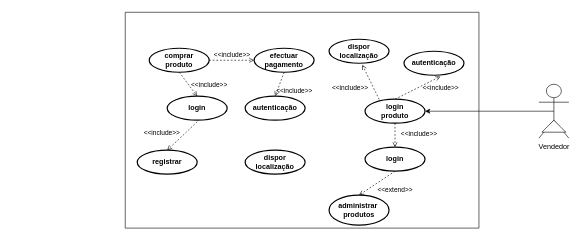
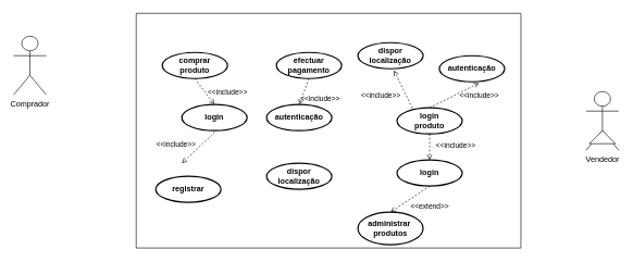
  <mxCell id="0" />
  <mxCell id="1" parent="0" />
+ <mxCell id="2" value="Comprador" style="shape=umlActor;verticalLabelPosition=bottom;verticalAlign=top;html=1;outlineConnect=0;" vertex="1" parent="1"><mxGeometry x="20" y="55" width="50" height="90" as="geometry" /></mxCell>
  <mxCell id="3" value="" style="swimlane;startSize=0;" vertex="1" parent="1"><mxGeometry x="208" y="20" width="590" height="360" as="geometry" /></mxCell>
  <mxCell id="4" value="&lt;b&gt;comprar&lt;/b&gt;&lt;div&gt;&lt;b&gt;produto&lt;/b&gt;&lt;/div&gt;" style="strokeWidth=2;html=1;shape=mxgraph.flowchart.start_1;whiteSpace=wrap;" vertex="1" parent="3"><mxGeometry x="40" y="60" width="100" height="40" as="geometry" /></mxCell>
  <mxCell id="5" value="&lt;b&gt;login&lt;/b&gt;" style="strokeWidth=2;html=1;shape=mxgraph.flowchart.start_1;whiteSpace=wrap;" vertex="1" parent="3"><mxGeometry x="70" y="140" width="100" height="40" as="geometry" /></mxCell>
  <mxCell id="6" value="&amp;lt;&amp;lt;include&amp;gt;&amp;gt;" style="html=1;verticalAlign=bottom;labelBackgroundColor=none;endArrow=open;endFill=0;dashed=1;rounded=0;entryX=0.5;entryY=0;entryDx=0;entryDy=0;entryPerimeter=0;exitX=0.5;exitY=1;exitDx=0;exitDy=0;exitPerimeter=0;" edge="1" parent="3" source="4" target="5"><mxGeometry x="1" y="22" width="160" relative="1" as="geometry"><mxPoint x="140" y="120" as="sourcePoint" /><mxPoint x="230" y="210" as="targetPoint" /><mxPoint x="2" y="3" as="offset" /></mxGeometry></mxCell>
- <mxCell id="7" value="&lt;b&gt;registrar&lt;/b&gt;" style="strokeWidth=2;html=1;shape=mxgraph.flowchart.start_1;whiteSpace=wrap;" vertex="1" parent="3"><mxGeometry x="20" y="230" width="100" height="40" as="geometry" /></mxCell>
+ <mxCell id="7" value="&lt;b&gt;registrar&lt;/b&gt;" style="strokeWidth=2;html=1;shape=mxgraph.flowchart.start_1;whiteSpace=wrap;" vertex="1" parent="3"><mxGeometry x="30" y="250" width="100" height="40" as="geometry" /></mxCell>
  <mxCell id="8" value="&amp;lt;&amp;lt;include&amp;gt;&amp;gt;" style="html=1;verticalAlign=bottom;labelBackgroundColor=none;endArrow=open;endFill=0;dashed=1;rounded=0;exitX=0.501;exitY=1.067;exitDx=0;exitDy=0;exitPerimeter=0;entryX=0.5;entryY=0;entryDx=0;entryDy=0;entryPerimeter=0;" edge="1" parent="3" source="5"><mxGeometry x="0.812" y="-21" width="160" relative="1" as="geometry"><mxPoint x="120" y="240" as="sourcePoint" /><mxPoint x="70" y="230" as="targetPoint" /><mxPoint as="offset" /></mxGeometry></mxCell>
  <mxCell id="9" value="&lt;b&gt;login&lt;/b&gt;&lt;div&gt;&lt;b&gt;produto&lt;/b&gt;&lt;/div&gt;" style="strokeWidth=2;html=1;shape=mxgraph.flowchart.start_1;whiteSpace=wrap;" vertex="1" parent="3"><mxGeometry x="400" y="145" width="100" height="40" as="geometry" /></mxCell>
  <mxCell id="10" value="&lt;b&gt;login&lt;/b&gt;" style="strokeWidth=2;html=1;shape=mxgraph.flowchart.start_1;whiteSpace=wrap;" vertex="1" parent="3"><mxGeometry x="400" y="225" width="100" height="40" as="geometry" /></mxCell>
  <mxCell id="11" value="&amp;lt;&amp;lt;include&amp;gt;&amp;gt;" style="html=1;verticalAlign=bottom;labelBackgroundColor=none;endArrow=open;endFill=0;dashed=1;rounded=0;entryX=0.5;entryY=0;entryDx=0;entryDy=0;entryPerimeter=0;exitX=0.5;exitY=1;exitDx=0;exitDy=0;exitPerimeter=0;" edge="1" parent="3" source="9" target="10"><mxGeometry x="0.333" y="40" width="160" relative="1" as="geometry"><mxPoint x="830" y="140" as="sourcePoint" /><mxPoint x="670" y="10" as="targetPoint" /><mxPoint as="offset" /></mxGeometry></mxCell>
  <mxCell id="12" value="&lt;b&gt;administrar&amp;nbsp;&lt;/b&gt;&lt;div&gt;&lt;b&gt;produtos&lt;/b&gt;&lt;/div&gt;" style="strokeWidth=2;html=1;shape=mxgraph.flowchart.start_1;whiteSpace=wrap;" vertex="1" parent="3"><mxGeometry x="340" y="305" width="100" height="50" as="geometry" /></mxCell>
  <mxCell id="13" value="&amp;lt;&amp;lt;extend&amp;gt;&amp;gt;" style="html=1;verticalAlign=bottom;labelBackgroundColor=none;endArrow=open;endFill=0;dashed=1;rounded=0;entryX=0.5;entryY=0;entryDx=0;entryDy=0;entryPerimeter=0;exitX=0.5;exitY=1;exitDx=0;exitDy=0;exitPerimeter=0;" edge="1" parent="3" source="10" target="12"><mxGeometry x="-0.385" y="33" width="160" relative="1" as="geometry"><mxPoint x="380" y="269.41" as="sourcePoint" /><mxPoint x="540" y="269.41" as="targetPoint" /><mxPoint as="offset" /></mxGeometry></mxCell>
  <mxCell id="14" value="&lt;b&gt;dispor localização&lt;/b&gt;" style="strokeWidth=2;html=1;shape=mxgraph.flowchart.start_1;whiteSpace=wrap;" vertex="1" parent="3"><mxGeometry x="200" y="230" width="100" height="40" as="geometry" /></mxCell>
  <mxCell id="15" value="&lt;b&gt;efectuar pagamento&lt;/b&gt;" style="strokeWidth=2;html=1;shape=mxgraph.flowchart.start_1;whiteSpace=wrap;" vertex="1" parent="3"><mxGeometry x="215" y="60" width="100" height="40" as="geometry" /></mxCell>
- <mxCell id="16" value="&amp;lt;&amp;lt;include&amp;gt;&amp;gt;" style="html=1;verticalAlign=bottom;labelBackgroundColor=none;endArrow=open;endFill=0;dashed=1;rounded=0;exitX=1;exitY=0.5;exitDx=0;exitDy=0;exitPerimeter=0;entryX=0;entryY=0.5;entryDx=0;entryDy=0;entryPerimeter=0;" edge="1" parent="3" source="4" target="15"><mxGeometry width="160" relative="1" as="geometry"><mxPoint x="170" y="180" as="sourcePoint" /><mxPoint x="330" y="180" as="targetPoint" /><mxPoint as="offset" /></mxGeometry></mxCell>
  <mxCell id="17" value="&lt;b&gt;autenticação&lt;/b&gt;" style="strokeWidth=2;html=1;shape=mxgraph.flowchart.start_1;whiteSpace=wrap;" vertex="1" parent="3"><mxGeometry x="200" y="140" width="100" height="40" as="geometry" /></mxCell>
  <mxCell id="18" value="&amp;lt;&amp;lt;include&amp;gt;&amp;gt;" style="html=1;verticalAlign=bottom;labelBackgroundColor=none;endArrow=open;endFill=0;dashed=1;rounded=0;exitX=0.5;exitY=1;exitDx=0;exitDy=0;exitPerimeter=0;entryX=0.5;entryY=0;entryDx=0;entryDy=0;entryPerimeter=0;" edge="1" parent="3" source="15" target="17"><mxGeometry x="0.5" y="30" width="160" relative="1" as="geometry"><mxPoint x="260" y="120" as="sourcePoint" /><mxPoint x="320" y="120" as="targetPoint" /><mxPoint as="offset" /></mxGeometry></mxCell>
  <mxCell id="19" value="&lt;b&gt;autenticação&lt;/b&gt;" style="strokeWidth=2;html=1;shape=mxgraph.flowchart.start_1;whiteSpace=wrap;" vertex="1" parent="3"><mxGeometry x="465" y="65" width="100" height="40" as="geometry" /></mxCell>
  <mxCell id="20" value="&amp;lt;&amp;lt;include&amp;gt;&amp;gt;" style="html=1;verticalAlign=bottom;labelBackgroundColor=none;endArrow=open;endFill=0;dashed=1;rounded=0;exitX=0.5;exitY=0;exitDx=0;exitDy=0;exitPerimeter=0;entryX=0.607;entryY=1.05;entryDx=0;entryDy=0;entryPerimeter=0;" edge="1" parent="3" source="9" target="19"><mxGeometry x="0.689" y="-25" width="160" relative="1" as="geometry"><mxPoint x="410" y="118" as="sourcePoint" /><mxPoint x="360" y="165" as="targetPoint" /><mxPoint as="offset" /></mxGeometry></mxCell>
  <mxCell id="21" value="&lt;b&gt;dispor localização&lt;/b&gt;" style="strokeWidth=2;html=1;shape=mxgraph.flowchart.start_1;whiteSpace=wrap;" vertex="1" parent="3"><mxGeometry x="340" y="45" width="100" height="40" as="geometry" /></mxCell>
  <mxCell id="22" value="&amp;lt;&amp;lt;include&amp;gt;&amp;gt;" style="html=1;verticalAlign=bottom;labelBackgroundColor=none;endArrow=open;endFill=0;dashed=1;rounded=0;exitX=0.236;exitY=0.011;exitDx=0;exitDy=0;exitPerimeter=0;entryX=0.554;entryY=1.063;entryDx=0;entryDy=0;entryPerimeter=0;" edge="1" parent="3" source="9" target="21"><mxGeometry x="-0.048" y="39" width="160" relative="1" as="geometry"><mxPoint x="352" y="145" as="sourcePoint" /><mxPoint x="428" y="107" as="targetPoint" /><mxPoint as="offset" /></mxGeometry></mxCell>
  <mxCell id="23" value="" style="group" vertex="1" connectable="0" parent="1"><mxGeometry x="898" y="140" width="50" height="90" as="geometry" /></mxCell>
  <mxCell id="24" value="Vendedor" style="shape=umlActor;verticalLabelPosition=bottom;verticalAlign=top;html=1;outlineConnect=0;" vertex="1" parent="23"><mxGeometry width="50" height="90" as="geometry" /></mxCell>
  <mxCell id="25" value="" style="triangle;whiteSpace=wrap;html=1;rotation=-90;" vertex="1" parent="23"><mxGeometry x="15" y="50" width="20" height="40" as="geometry" /></mxCell>
- <mxCell id="26" value="" style="endArrow=classic;html=1;rounded=0;entryX=1;entryY=0.5;entryDx=0;entryDy=0;entryPerimeter=0;exitX=0.5;exitY=0.5;exitDx=0;exitDy=0;exitPerimeter=0;" edge="1" parent="1" source="24" target="9"><mxGeometry width="50" height="50" relative="1" as="geometry"><mxPoint x="638" y="140" as="sourcePoint" /><mxPoint x="688" y="90" as="targetPoint" /></mxGeometry></mxCell>
